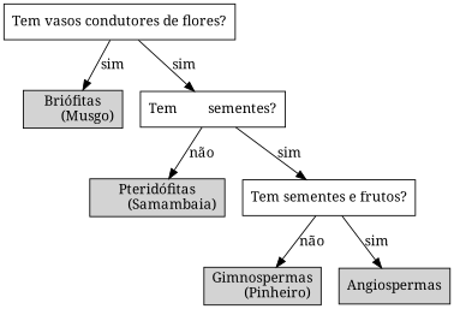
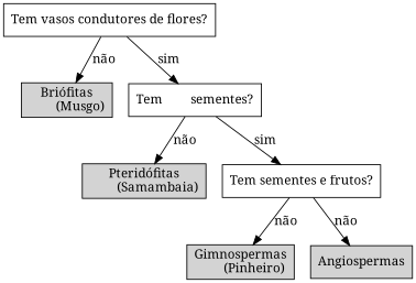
  digraph {
    fontname="Noto Serif"
    node [fontname="Noto Serif" shape=msquare style=filled]
    edge [fontname="Noto Serif"]
    n1 [label="Tem vasos condutores de flores?" style=""]
    n2 [label="Briófitas\n	(Musgo)"]
    n3 [label="Tem	sementes?" style=""]
    n4 [label="Pteridófitas\n	(Samambaia)"]
    n5 [label="Tem sementes e frutos?" style=""]
    n6 [label="Gimnospermas\n	(Pinheiro)"]
    n7 [label=Angiospermas]
-   n1 -> n2 [label=sim]
+   n1 -> n2 [label="não"]
    n1 -> n3 [label=sim]
    n3 -> n4 [label="não"]
    n3 -> n5 [label=sim]
    n5 -> n6 [label="não"]
-   n5 -> n7 [label=sim]
+   n5 -> n7 [label="não"]
  }
